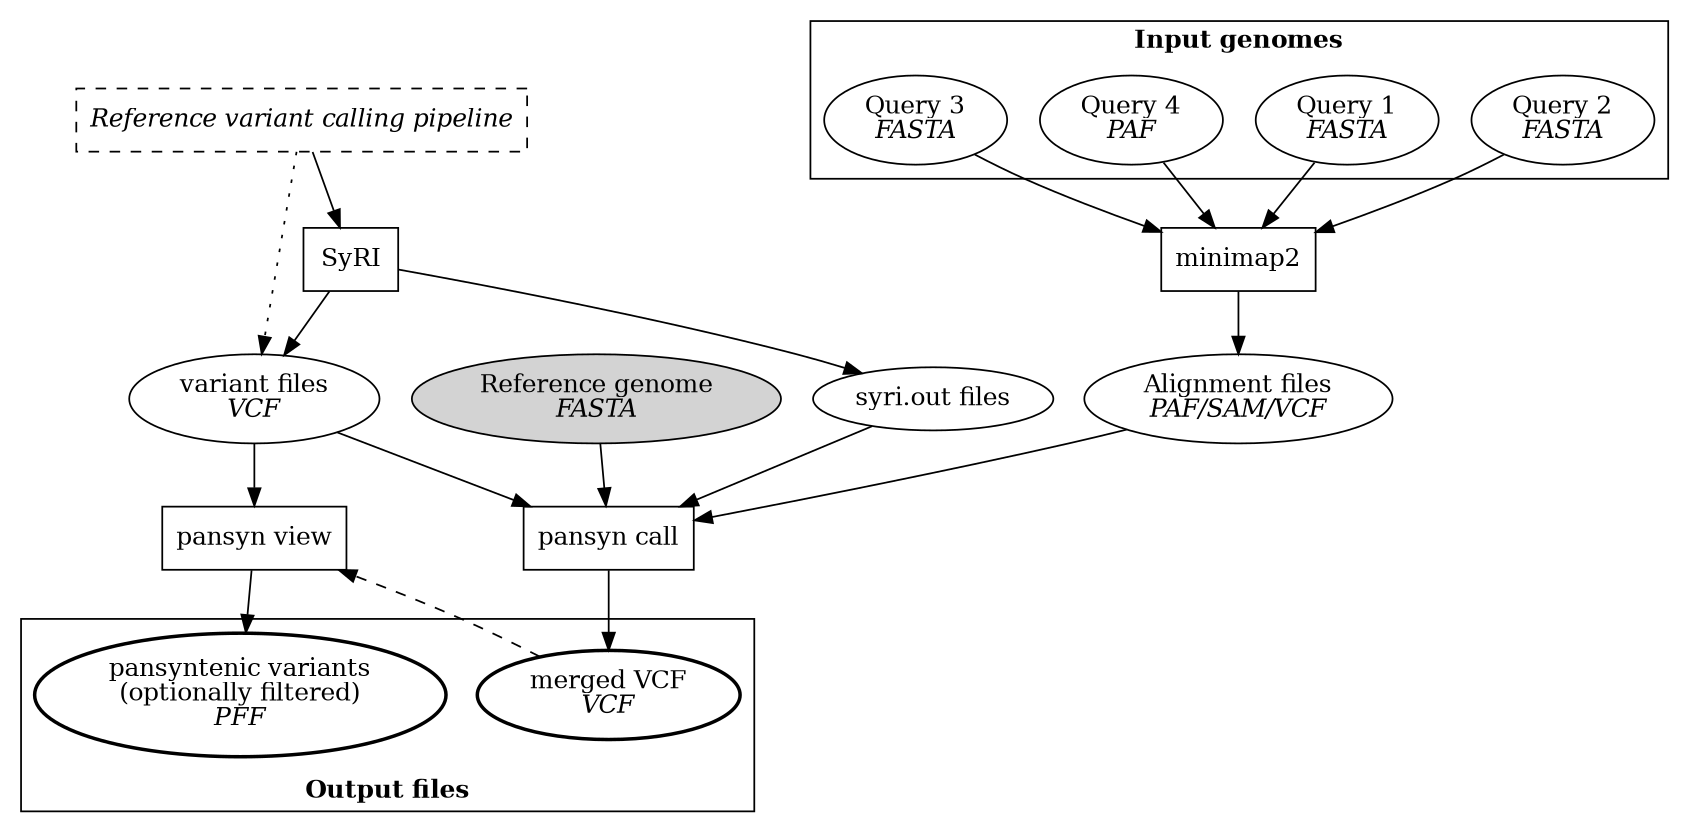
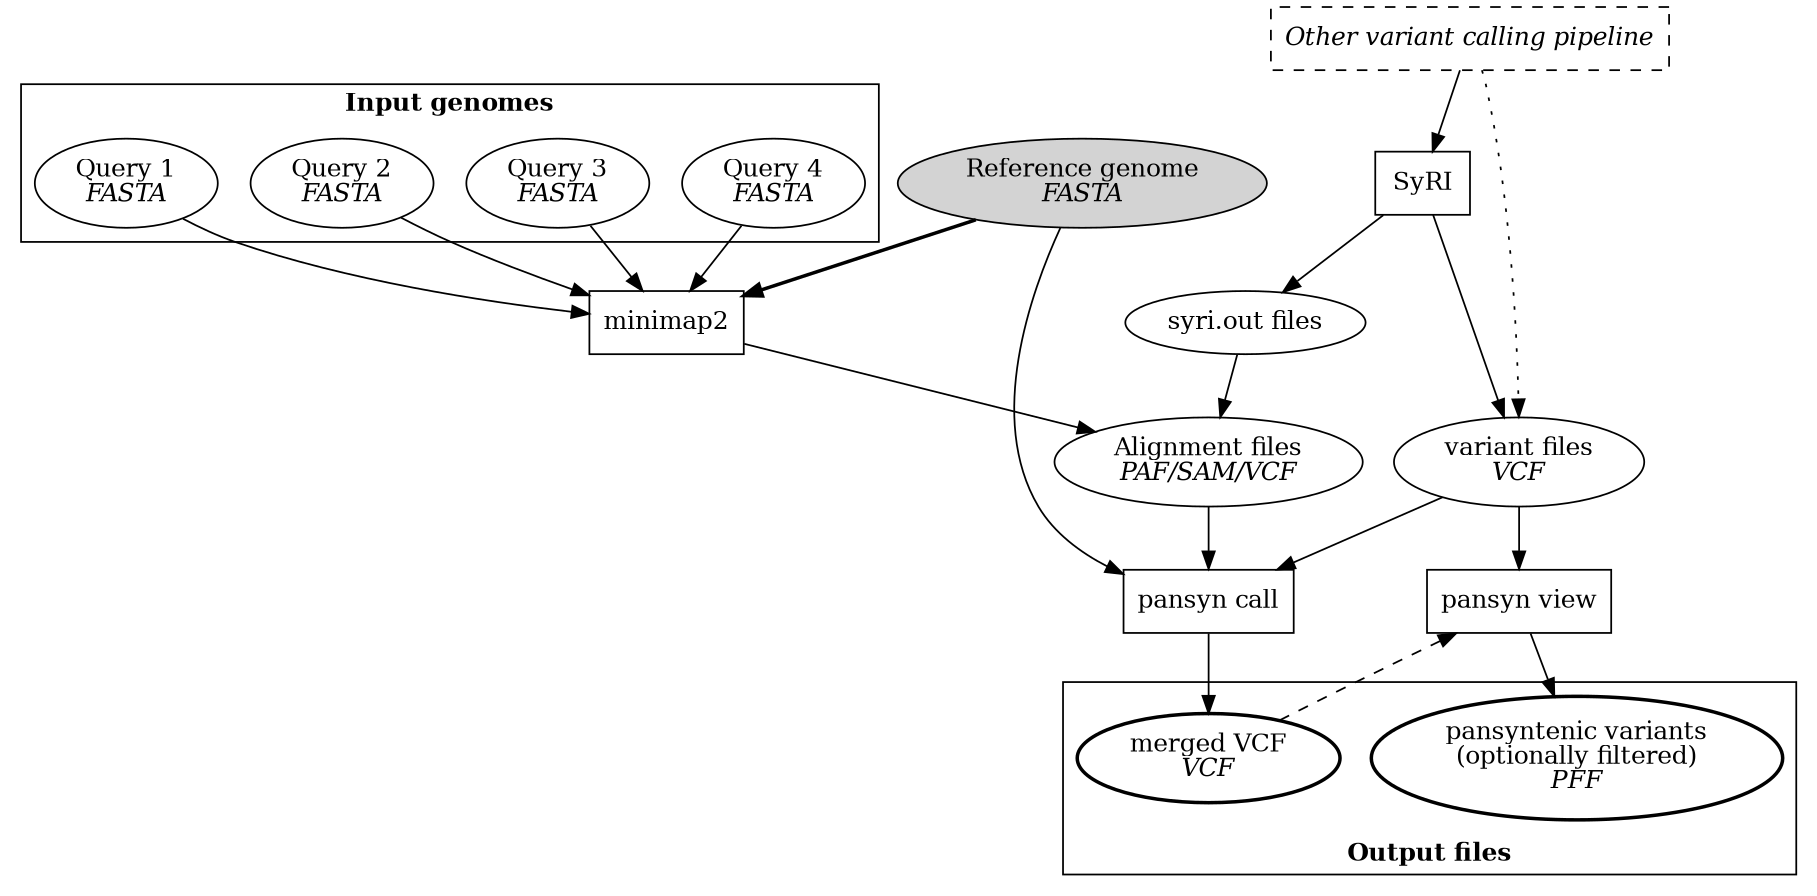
  digraph {
    minimap2 [shape=box]
    SyRI [shape=box]
-   n3 [fontname="Times-Italic" label="Reference variant calling pipeline" shape=box style=dashed]
+   n3 [fontname="Times-Italic" label="Other variant calling pipeline" shape=box style=dashed]
    n4 [label="pansyn call" shape=box]
    n5 [label="pansyn view" shape=box]
    n6 [label=<Query 2<br/><i>FASTA</i>>]
    n7 [label=<Query 1<br/><i>FASTA</i>>]
-   n8 [label=<Query 4<br/><i>PAF</i>>]
+   n8 [label=<Query 4<br/><i>FASTA</i>>]
    n9 [label=<Query 3<br/><i>FASTA</i>>]
    n10 [label=<merged VCF<br/><i>VCF</i>> style=bold]
    n11 [label=<pansyntenic variants<br/>(optionally filtered)<br/><i>PFF</i>> style=bold]
    n12 [label=<Alignment files<br/><i>PAF/SAM/VCF</i>>]
    n13 [label=<syri.out files>]
    n14 [label=<variant files<br/><i>VCF</i>>]
    n15 [label=<Reference genome<br/><i>FASTA</i>> style=filled]
    subgraph sub_1 {
      minimap2
      SyRI
      n3
      n4
      n5
    }
    subgraph cluster_2 {
      fontname="Times-Bold"
      label="Input genomes"
      n6
      n7
      n8
      n9
    }
    subgraph cluster_3 {
      fontname="Times-Bold"
      label="Output files"
      labelloc=b
      n10
      n11
    }
    minimap2 -> n12
    SyRI -> n13
    SyRI -> n14
    n3 -> SyRI
    n3 -> n14 [style=dotted]
    n4 -> n10
    n5 -> n11
    n6 -> minimap2
    n7 -> minimap2
    n8 -> minimap2
    n9 -> minimap2
    n10 -> n5 [style=dashed]
    n12 -> n4
-   n13 -> n4
+   n13 -> n12
    n14 -> n4
    n14 -> n5
+   n15 -> minimap2 [style=bold]
    n15 -> n4
  }
